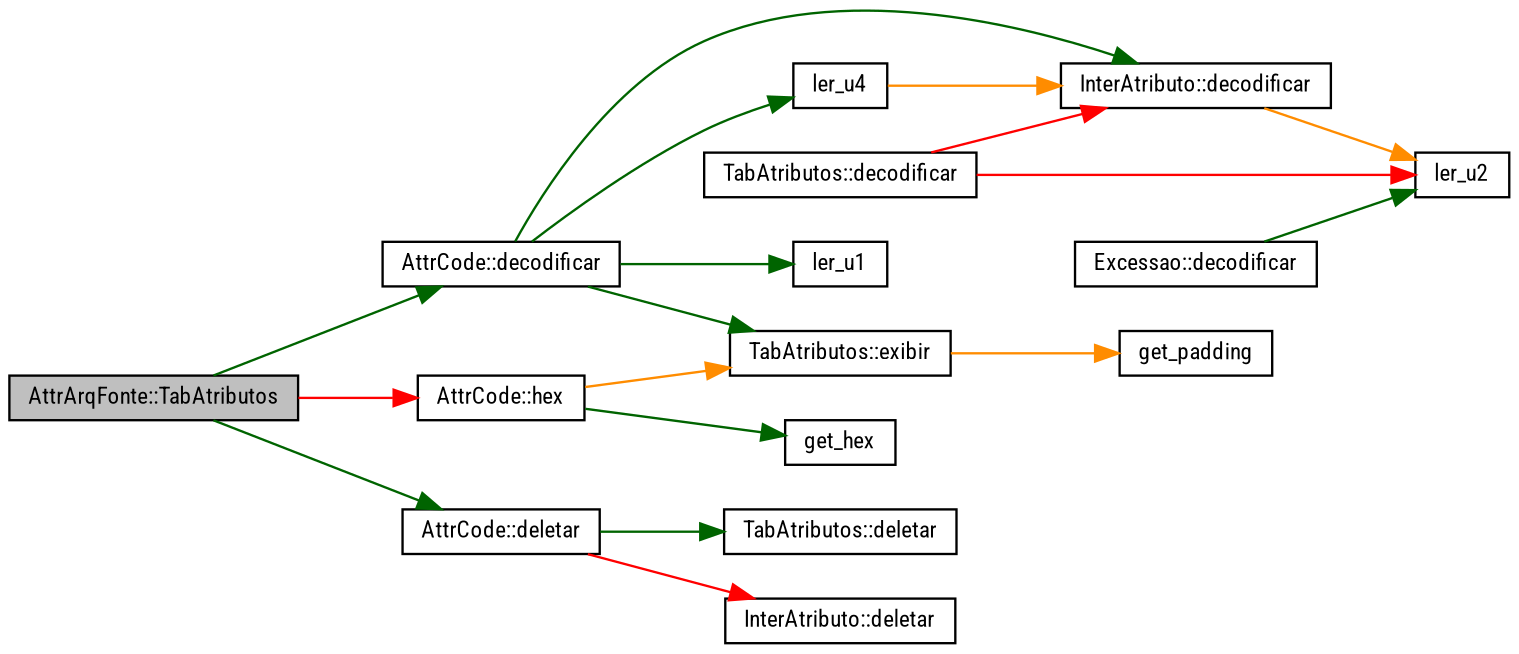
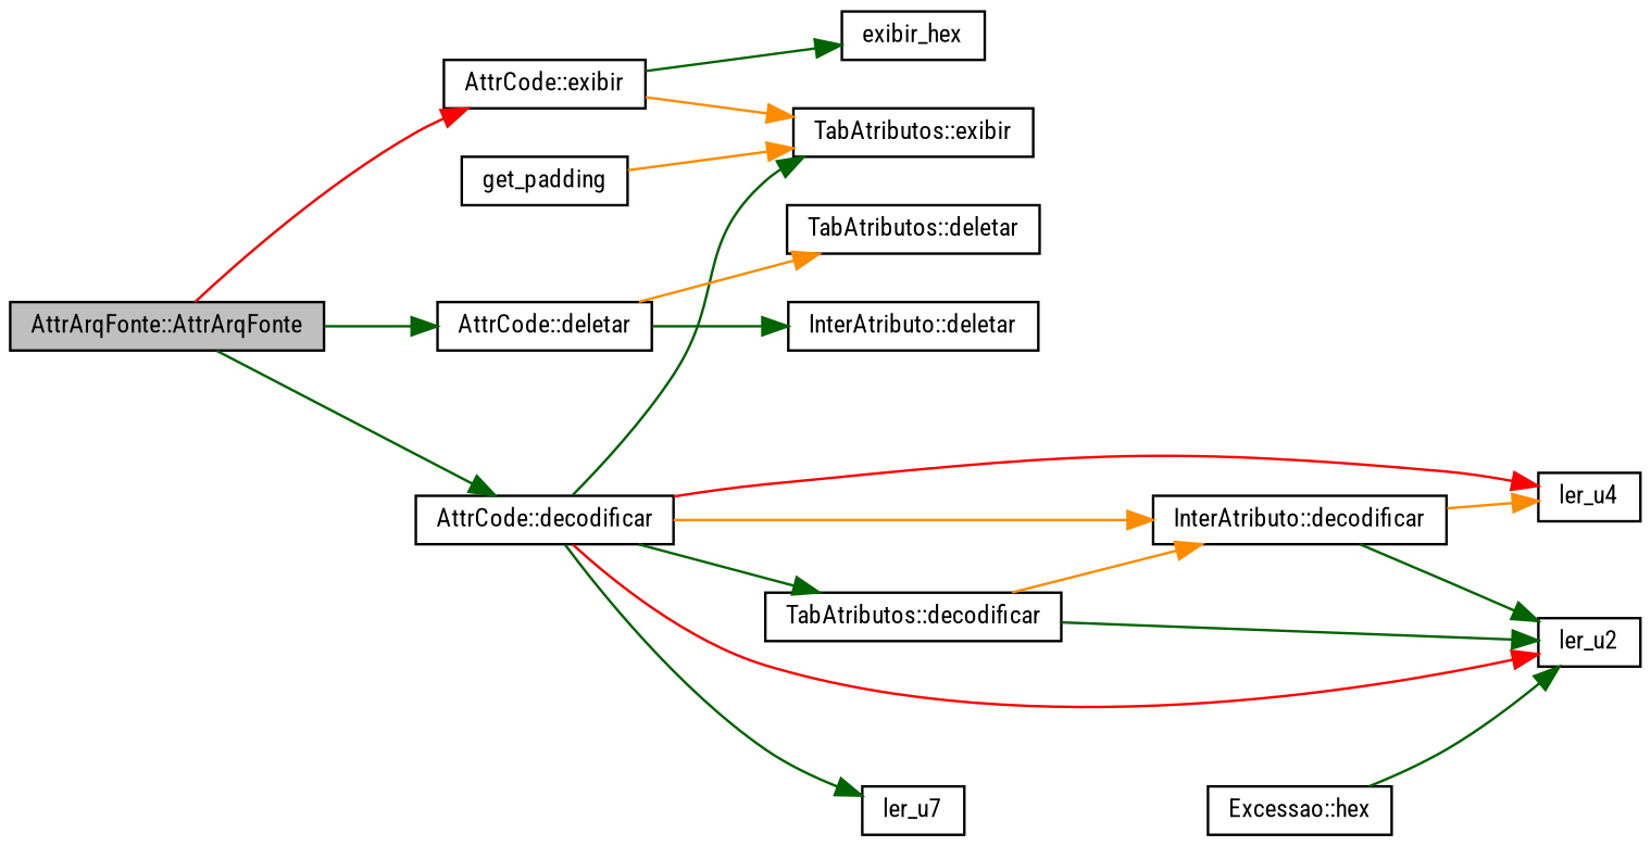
  digraph {
    fontname="Roboto Condensed"
    rankdir=LR
    node [color=black fillcolor=white fontname="Roboto Condensed" fontsize=10 shape=record style=filled]
    edge [color=darkgreen fontname="Roboto Condensed" fontsize=10 labelfontname=Helvetica labelfontsize=10 style=solid]
-   n1 [fillcolor=grey75 fontcolor=black height=0.2 label="AttrArqFonte::TabAtributos" width=0.4]
+   n1 [fillcolor=grey75 fontcolor=black height=0.2 label="AttrArqFonte::AttrArqFonte" width=0.4]
    n2 [height=0.2 label="AttrCode::decodificar" width=0.4]
-   n3 [height=0.2 label="AttrCode::hex" width=0.4]
+   n3 [height=0.2 label="AttrCode::exibir" width=0.4]
    n4 [height=0.2 label="AttrCode::deletar" width=0.4]
    n5 [height=0.2 label="InterAtributo::decodificar" width=0.4]
    n6 [height=0.2 label=ler_u2 width=0.4]
    n7 [height=0.2 label=ler_u4 width=0.4]
-   n8 [height=0.2 label=ler_u1 width=0.4]
+   n8 [height=0.2 label=ler_u7 width=0.4]
    n9 [height=0.2 label="TabAtributos::decodificar" width=0.4]
    n10 [height=0.2 label="TabAtributos::exibir" width=0.4]
-   n11 [height=0.2 label=get_hex width=0.4]
+   n11 [height=0.2 label=exibir_hex width=0.4]
    n12 [height=0.2 label="TabAtributos::deletar" width=0.4]
    n13 [height=0.2 label="InterAtributo::deletar" width=0.4]
-   n14 [height=0.2 label="Excessao::decodificar" width=0.4]
+   n14 [height=0.2 label="Excessao::hex" width=0.4]
    n15 [height=0.2 label=get_padding width=0.4]
    n1 -> n2
    n1 -> n3 [color=red]
    n1 -> n4
-   n2 -> n5
-   n2 -> n7
+   n2 -> n5 [color=darkorange]
+   n2 -> n6 [color=red]
+   n2 -> n7 [color=red]
    n2 -> n8
+   n2 -> n9
    n2 -> n10
    n3 -> n10 [color=darkorange]
    n3 -> n11
-   n4 -> n12
-   n4 -> n13 [color=red]
-   n5 -> n6 [color=darkorange]
-   n7 -> n5 [color=darkorange]
-   n9 -> n5 [color=red]
-   n9 -> n6 [color=red]
-   n10 -> n15 [color=darkorange]
+   n4 -> n12 [color=darkorange]
+   n4 -> n13
+   n5 -> n6
+   n5 -> n7 [color=darkorange]
+   n9 -> n5 [color=darkorange]
+   n9 -> n6
+   n15 -> n10 [color=darkorange]
    n14 -> n6
  }
